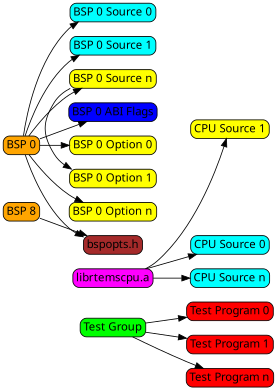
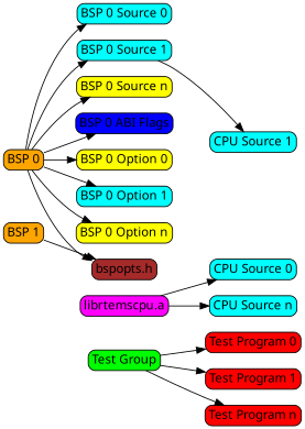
  digraph {
    rankdir=LR
    node [fillcolor=cyan fontname="Sans serif" margin=0.05 shape=box style="filled, rounded"]
    n1 [fillcolor=orange height=0.05 label="BSP 0" width=0.05]
-   n2 [fillcolor=orange height=0.05 label="BSP 8" width=0.05]
+   n2 [fillcolor=orange height=0.05 label="BSP 1" width=0.05]
    n3 [fillcolor=green height=0.05 label="Test Group" width=0.05]
    n4 [fillcolor=magenta height=0.05 label="librtemscpu.a" width=0.05]
    n5 [fillcolor=yellow height=0.05 label="BSP 0 Option 0" width=0.05]
-   n6 [fillcolor=yellow height=0.05 label="BSP 0 Option 1" width=0.05]
+   n6 [height=0.05 label="BSP 0 Option 1" width=0.05]
    n7 [fillcolor=yellow height=0.05 label="BSP 0 Option n" width=0.05]
    n8 [fillcolor=brown height=0.05 label="bspopts.h" width=0.05]
    n9 [fillcolor=blue height=0.05 label="BSP 0 ABI Flags" width=0.05]
    n10 [height=0.05 label="BSP 0 Source 0" width=0.05]
    n11 [height=0.05 label="BSP 0 Source 1" width=0.05]
    n12 [fillcolor=yellow height=0.05 label="BSP 0 Source n" width=0.05]
    n13 [fillcolor=red height=0.05 label="Test Program 0" width=0.05]
    n14 [fillcolor=red height=0.05 label="Test Program 1" width=0.05]
    n15 [fillcolor=red height=0.05 label="Test Program n" width=0.05]
    n16 [height=0.05 label="CPU Source 0" width=0.05]
-   n17 [fillcolor=yellow height=0.05 label="CPU Source 1" width=0.05]
+   n17 [height=0.05 label="CPU Source 1" width=0.05]
    n18 [height=0.05 label="CPU Source n" width=0.05]
    subgraph sub_1 {
      rank=same
      n1
      n2
    }
    subgraph sub_2 {
      rank=same
      n3
      n4
      n5
      n6
      n7
      n8
      n9
      n10
      n11
      n12
    }
    n1 -> n2 [style=invis]
    n1 -> n5
-   n12 -> n6
+   n1 -> n6
    n1 -> n7
    n1 -> n8
    n1 -> n9
    n1 -> n10
    n1 -> n11
    n1 -> n12
    n2 -> n8
    n3 -> n13
    n3 -> n14
    n3 -> n15
    n4 -> n3 [style=invis]
    n4 -> n16
-   n4 -> n17
+   n11 -> n17
    n4 -> n18
    n5 -> n6 [style=invis]
    n6 -> n7 [style=invis]
    n7 -> n8 [style=invis]
    n9 -> n5 [style=invis]
    n10 -> n11 [style=invis]
    n11 -> n9 [style=invis]
    n11 -> n12 [style=invis]
  }
